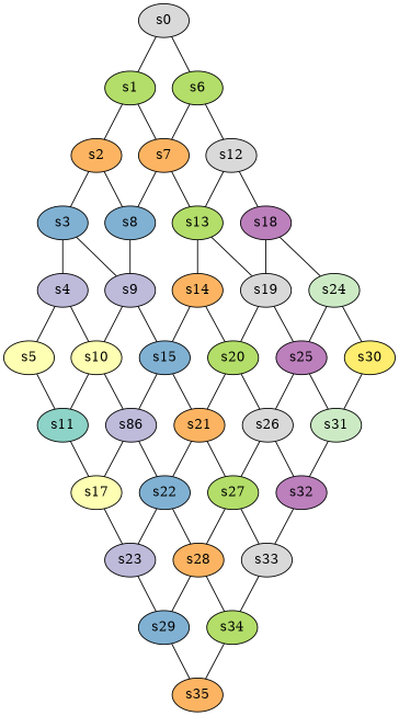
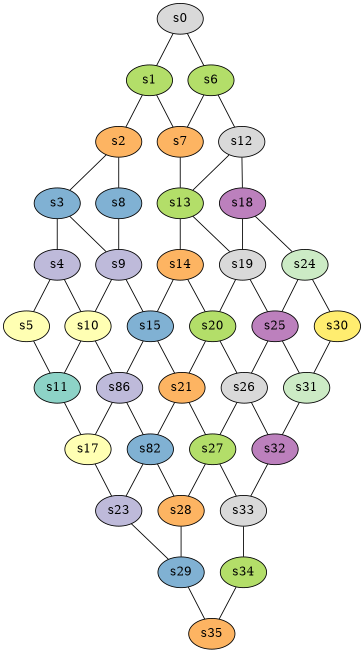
  graph {
    node [color=black fillcolor="#b3de69" fontcolor=black peripheries=1 style=filled]
    s0 [fillcolor="#d9d9d9"]
    s1
    s6
    s2 [fillcolor="#fdb462"]
    s7 [fillcolor="#fdb462"]
    s12 [fillcolor="#d9d9d9"]
    s3 [fillcolor="#80b1d3"]
    s8 [fillcolor="#80b1d3"]
    s13
    s18 [fillcolor="#bc80bd"]
    s4 [fillcolor="#bebada"]
    s9 [fillcolor="#bebada"]
    s14 [fillcolor="#fdb462"]
    s19 [fillcolor="#d9d9d9"]
    s5 [fillcolor="#ffffb3"]
    s10 [fillcolor="#ffffb3"]
    s15 [fillcolor="#80b1d3"]
    s20
    s11 [fillcolor="#8dd3c7"]
    n20 [fillcolor="#bebada" label=s86]
    s21 [fillcolor="#fdb462"]
    s17 [fillcolor="#ffffb3"]
-   s22 [fillcolor="#80b1d3"]
+   s22 [fillcolor="#80b1d3" label=s82]
    s23 [fillcolor="#bebada"]
    s24 [fillcolor="#ccebc5"]
    s25 [fillcolor="#bc80bd"]
    s26 [fillcolor="#d9d9d9"]
    s27
    s28 [fillcolor="#fdb462"]
    s29 [fillcolor="#80b1d3"]
    s30 [fillcolor="#ffed6f"]
    s31 [fillcolor="#ccebc5"]
    s32 [fillcolor="#bc80bd"]
    s33 [fillcolor="#d9d9d9"]
    s34
    s35 [fillcolor="#fdb462"]
    s0 -- s1
    s0 -- s6
    s1 -- s2
    s1 -- s7
    s6 -- s7
    s6 -- s12
    s2 -- s3
    s2 -- s8
-   s7 -- s8
    s7 -- s13
    s12 -- s13
    s12 -- s18
    s3 -- s4
    s3 -- s9
    s8 -- s9
    s13 -- s14
    s13 -- s19
    s18 -- s19
    s18 -- s24
    s4 -- s5
    s4 -- s10
    s9 -- s10
    s9 -- s15
    s14 -- s15
    s14 -- s20
    s19 -- s20
    s19 -- s25
    s5 -- s11
    s10 -- s11
    s10 -- n20
    s15 -- n20
    s15 -- s21
    s20 -- s21
    s20 -- s26
    s11 -- s17
    n20 -- s17
    n20 -- s22
    s21 -- s22
    s21 -- s27
    s17 -- s23
    s22 -- s23
    s22 -- s28
    s23 -- s29
    s24 -- s25
    s24 -- s30
    s25 -- s26
    s25 -- s31
    s26 -- s27
    s26 -- s32
    s27 -- s28
    s27 -- s33
    s28 -- s29
-   s28 -- s34
    s29 -- s35
    s30 -- s31
    s31 -- s32
    s32 -- s33
    s33 -- s34
    s34 -- s35
  }
